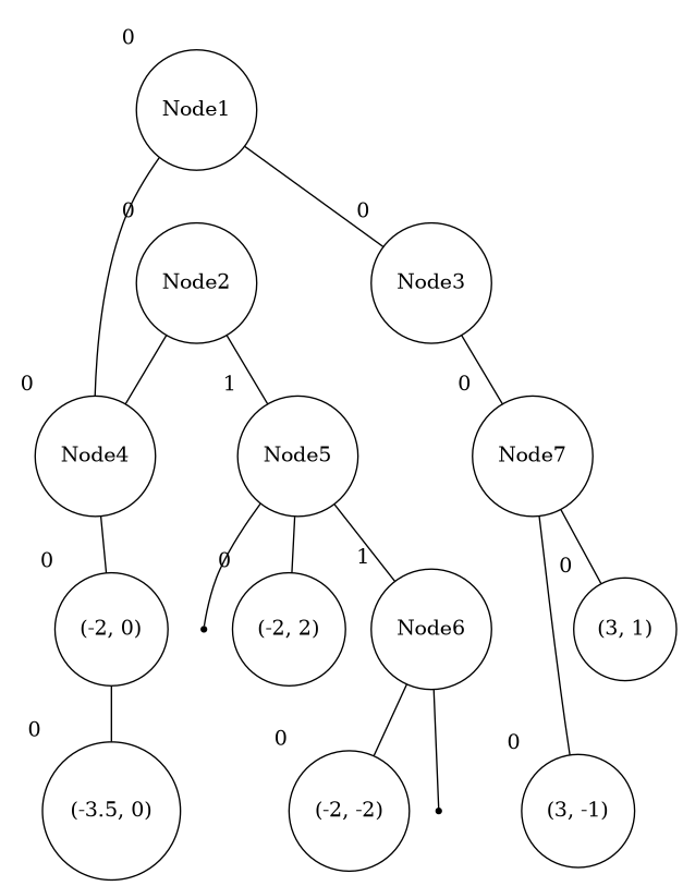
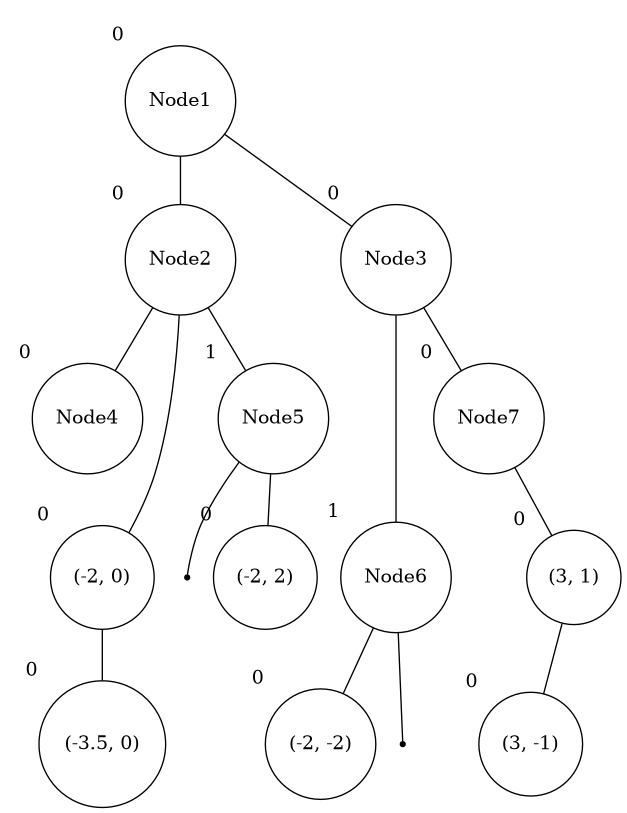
  graph {
    node [shape=circle xlabel=0]
    Node1
    Node2
    Node3
    Node4
    Node5 [xlabel=1]
    Node6 [xlabel=1]
    Node7
    "(-2, 0)"
    "(-2, 2)"
    Node5Right [shape=point xlabel=""]
    "(-2, -2)"
    Node6Right [shape=point xlabel=""]
    "(3, -1)"
    "(3, 1)"
    "(-3.5, 0)"
-   Node1 -- Node4
+   Node1 -- Node2
    Node1 -- Node3
    Node2 -- Node4
    Node2 -- Node5
-   Node5 -- Node6
+   Node3 -- Node6
    Node3 -- Node7
-   Node4 -- "(-2, 0)"
+   Node2 -- "(-2, 0)"
    Node5 -- "(-2, 2)"
    Node5 -- Node5Right
    Node6 -- "(-2, -2)"
    Node6 -- Node6Right
-   Node7 -- "(3, -1)"
+   "(3, 1)" -- "(3, -1)"
    Node7 -- "(3, 1)"
    "(-2, 0)" -- "(-3.5, 0)"
  }
